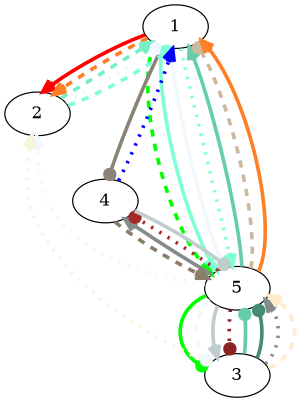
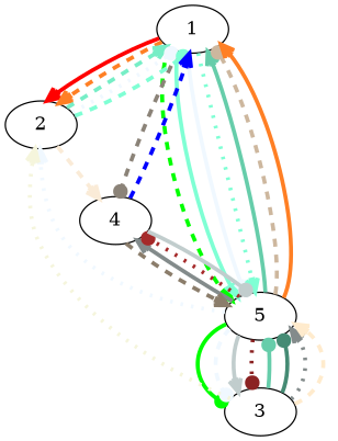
  digraph {
    edge [arrowhead=vee color=aliceblue penwidth=3.0 style=solid]
    1
    2
    5
    4
    3
    1 -> 2 [color=red]
    1 -> 2 [color=chocolate1 style=dashed]
    1 -> 5 [color=green style=dashed]
    1 -> 5 [color=aquamarine arrowhead="" style=""]
    1 -> 5
    1 -> 5 [color=aquamarine1 style=dotted]
-   1 -> 4 [arrowhead=dot color=antiquewhite4]
+   1 -> 4 [arrowhead=dot color=antiquewhite4 style=dashed]
    2 -> 1 [color=aquamarine2 style=dashed]
    2 -> 1 [arrowhead=dot style=dotted]
    2 -> 1 [arrowhead=dot color=aquamarine1 style=dashed]
+   2 -> 4 [color=antiquewhite style=dashed]
    5 -> 1 [color=aquamarine3]
    5 -> 1 [arrowhead=dot color=bisque3 style=dashed]
    5 -> 1 [color=chocolate1]
    5 -> 2 [style=dotted]
    5 -> 4 [color=azure4]
    5 -> 4 [arrowhead=dot color=brown style=dotted]
    5 -> 3 [arrowhead=dot color=green]
    5 -> 3 [arrowhead=dot style=dashed]
    5 -> 3 [color=azure3]
    5 -> 3 [arrowhead=dot color=brown4 style=dotted]
-   4 -> 1 [color=blue style=dotted]
+   4 -> 1 [color=blue style=dashed]
    4 -> 5 [color=bisque4 style=dashed]
    4 -> 5 [arrowhead=dot color=azure3]
    3 -> 2 [color=beige style=dotted]
    3 -> 5 [arrowhead=dot color=aquamarine3]
    3 -> 5 [arrowhead=dot color=aquamarine4]
    3 -> 5 [color=azure4 style=dotted]
    3 -> 5 [color=blanchedalmond style=dashed]
  }
